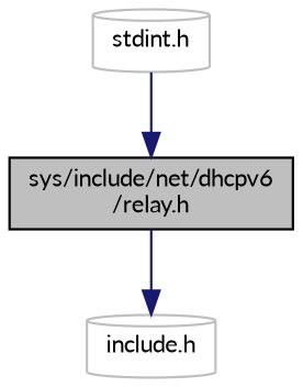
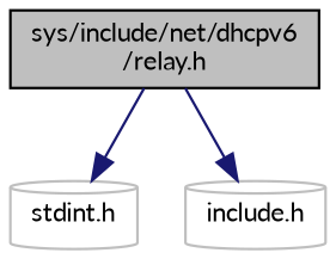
  digraph {
    fontname=Lato
    node [color=grey75 fillcolor=white fontname=Lato fontsize=10 shape=cylinder style=filled]
    edge [color=midnightblue fontname=Lato fontsize=10 labelfontname=Helvetica labelfontsize=10 style=solid]
    n1 [color=black fillcolor=grey75 fontcolor=black height=0.2 label="sys/include/net/dhcpv6\l/relay.h" shape=box width=0.4]
    n2 [height=0.2 label="stdint.h" width=0.4]
    n3 [height=0.2 label="include.h" width=0.4]
-   n2 -> n1
+   n1 -> n2
    n1 -> n3
  }
